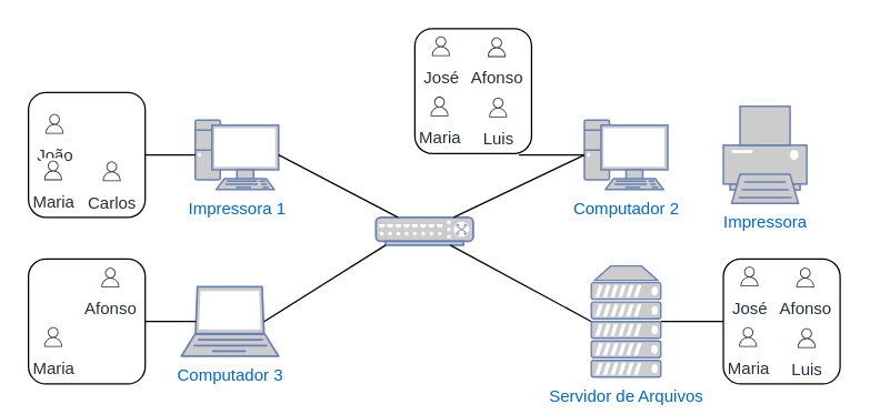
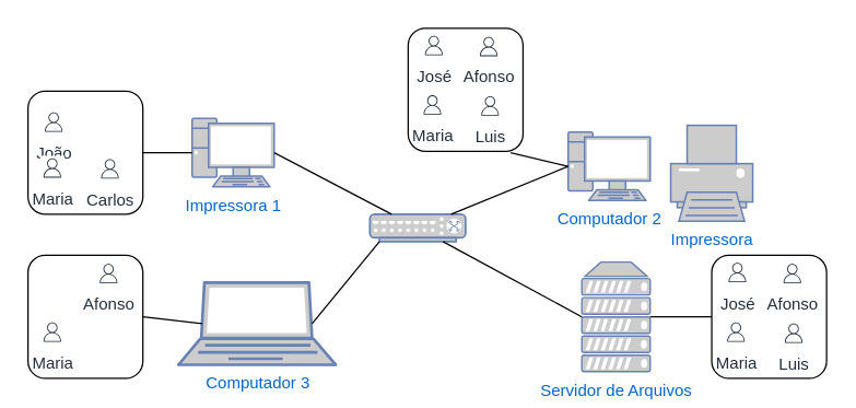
  <mxCell id="0" />
  <mxCell id="1" parent="0" />
  <mxCell id="2" value="Impressora 1" style="fontColor=#0066CC;verticalAlign=top;verticalLabelPosition=bottom;labelPosition=center;align=center;html=1;outlineConnect=0;fillColor=#CCCCCC;strokeColor=#6881B3;gradientColor=none;gradientDirection=north;strokeWidth=2;shape=mxgraph.networks.pc;" vertex="1" parent="1"><mxGeometry x="140" y="86" width="60" height="50" as="geometry" /></mxCell>
- <mxCell id="3" value="Computador 2" style="fontColor=#0066CC;verticalAlign=top;verticalLabelPosition=bottom;labelPosition=center;align=center;html=1;outlineConnect=0;fillColor=#CCCCCC;strokeColor=#6881B3;gradientColor=none;gradientDirection=north;strokeWidth=2;shape=mxgraph.networks.pc;" vertex="1" parent="1"><mxGeometry x="420" y="86" width="60" height="50" as="geometry" /></mxCell>
+ <mxCell id="3" value="Computador 2" style="fontColor=#0066CC;verticalAlign=top;verticalLabelPosition=bottom;labelPosition=center;align=center;html=1;outlineConnect=0;fillColor=#CCCCCC;strokeColor=#6881B3;gradientColor=none;gradientDirection=north;strokeWidth=2;shape=mxgraph.networks.pc;" vertex="1" parent="1"><mxGeometry x="415" y="96" width="60" height="50" as="geometry" /></mxCell>
  <mxCell id="4" value="" style="fontColor=#0066CC;verticalAlign=top;verticalLabelPosition=bottom;labelPosition=center;align=center;html=1;outlineConnect=0;fillColor=#CCCCCC;strokeColor=#6881B3;gradientColor=none;gradientDirection=north;strokeWidth=2;shape=mxgraph.networks.switch;" vertex="1" parent="1"><mxGeometry x="270" y="156" width="70" height="20" as="geometry" /></mxCell>
- <mxCell id="5" value="Computador 3" style="fontColor=#0066CC;verticalAlign=top;verticalLabelPosition=bottom;labelPosition=center;align=center;html=1;outlineConnect=0;fillColor=#CCCCCC;strokeColor=#6881B3;gradientColor=none;gradientDirection=north;strokeWidth=2;shape=mxgraph.networks.laptop;" vertex="1" parent="1"><mxGeometry x="130" y="206" width="70" height="50" as="geometry" /></mxCell>
+ <mxCell id="5" value="Computador 3" style="fontColor=#0066CC;verticalAlign=top;verticalLabelPosition=bottom;labelPosition=center;align=center;html=1;outlineConnect=0;fillColor=#CCCCCC;strokeColor=#6881B3;gradientColor=none;gradientDirection=north;strokeWidth=2;shape=mxgraph.networks.laptop;" vertex="1" parent="1"><mxGeometry x="130" y="206" width="115" height="60" as="geometry" /></mxCell>
  <mxCell id="6" value="" style="endArrow=none;html=1;rounded=0;entryX=0.85;entryY=0.5;entryDx=0;entryDy=0;entryPerimeter=0;exitX=0.1;exitY=1;exitDx=0;exitDy=0;exitPerimeter=0;" edge="1" parent="1" source="4" target="5"><mxGeometry width="50" height="50" relative="1" as="geometry"><mxPoint x="340" y="376" as="sourcePoint" /><mxPoint x="390" y="326" as="targetPoint" /></mxGeometry></mxCell>
  <mxCell id="7" value="" style="endArrow=none;html=1;rounded=0;entryX=0;entryY=0.5;entryDx=0;entryDy=0;entryPerimeter=0;" edge="1" parent="1" source="4" target="3"><mxGeometry width="50" height="50" relative="1" as="geometry"><mxPoint x="315" y="131" as="sourcePoint" /><mxPoint x="200" y="241" as="targetPoint" /></mxGeometry></mxCell>
  <mxCell id="8" value="Servidor de Arquivos" style="fontColor=#0066CC;verticalAlign=top;verticalLabelPosition=bottom;labelPosition=center;align=center;html=1;outlineConnect=0;fillColor=#CCCCCC;strokeColor=#6881B3;gradientColor=none;gradientDirection=north;strokeWidth=2;shape=mxgraph.networks.server;" vertex="1" parent="1"><mxGeometry x="425" y="191" width="50" height="80" as="geometry" /></mxCell>
  <mxCell id="9" value="" style="endArrow=none;html=1;rounded=0;entryX=0;entryY=0.5;entryDx=0;entryDy=0;entryPerimeter=0;" edge="1" parent="1" source="4" target="8"><mxGeometry width="50" height="50" relative="1" as="geometry"><mxPoint x="315" y="131" as="sourcePoint" /><mxPoint x="200" y="241" as="targetPoint" /></mxGeometry></mxCell>
  <mxCell id="10" value="" style="endArrow=none;html=1;rounded=0;entryX=1;entryY=0.5;entryDx=0;entryDy=0;entryPerimeter=0;" edge="1" parent="1" source="4" target="2"><mxGeometry width="50" height="50" relative="1" as="geometry"><mxPoint x="315" y="156" as="sourcePoint" /><mxPoint x="430" y="121" as="targetPoint" /></mxGeometry></mxCell>
- <mxCell id="11" value="Impressora" style="fontColor=#0066CC;verticalAlign=top;verticalLabelPosition=bottom;labelPosition=center;align=center;html=1;outlineConnect=0;fillColor=#CCCCCC;strokeColor=#6881B3;gradientColor=none;gradientDirection=north;strokeWidth=2;shape=mxgraph.networks.printer;" vertex="1" parent="1"><mxGeometry x="520" y="76" width="60" height="70" as="geometry" /></mxCell>
+ <mxCell id="11" value="Impressora" style="fontColor=#0066CC;verticalAlign=top;verticalLabelPosition=bottom;labelPosition=center;align=center;html=1;outlineConnect=0;fillColor=#CCCCCC;strokeColor=#6881B3;gradientColor=none;gradientDirection=north;strokeWidth=2;shape=mxgraph.networks.printer;" vertex="1" parent="1"><mxGeometry x="490" y="91" width="60" height="70" as="geometry" /></mxCell>
  <mxCell id="12" value="" style="group" vertex="1" connectable="0" parent="1"><mxGeometry x="20" y="66" width="84" height="90" as="geometry" /></mxCell>
  <mxCell id="13" value="" style="rounded=1;whiteSpace=wrap;html=1;" vertex="1" parent="12"><mxGeometry width="84" height="90" as="geometry" /></mxCell>
  <mxCell id="14" value="João" style="sketch=0;outlineConnect=0;fontColor=#232F3E;gradientColor=none;strokeColor=#232F3E;fillColor=#ffffff;dashed=0;verticalLabelPosition=bottom;verticalAlign=top;align=center;html=1;fontSize=12;fontStyle=0;aspect=fixed;shape=mxgraph.aws4.resourceIcon;resIcon=mxgraph.aws4.user;" vertex="1" parent="12"><mxGeometry x="9.88" y="13.75" width="17.76" height="17.76" as="geometry" /></mxCell>
  <mxCell id="15" value="Maria" style="sketch=0;outlineConnect=0;fontColor=#232F3E;gradientColor=none;strokeColor=#232F3E;fillColor=#ffffff;dashed=0;verticalLabelPosition=bottom;verticalAlign=top;align=center;html=1;fontSize=12;fontStyle=0;aspect=fixed;shape=mxgraph.aws4.resourceIcon;resIcon=mxgraph.aws4.user;" vertex="1" parent="12"><mxGeometry x="8.88" y="47.25" width="17.76" height="17.76" as="geometry" /></mxCell>
  <mxCell id="16" value="Carlos" style="sketch=0;outlineConnect=0;fontColor=#232F3E;gradientColor=none;strokeColor=#232F3E;fillColor=#ffffff;dashed=0;verticalLabelPosition=bottom;verticalAlign=top;align=center;html=1;fontSize=12;fontStyle=0;aspect=fixed;shape=mxgraph.aws4.resourceIcon;resIcon=mxgraph.aws4.user;" vertex="1" parent="12"><mxGeometry x="51.04" y="48.0" width="17.76" height="17.76" as="geometry" /></mxCell>
  <mxCell id="17" value="" style="endArrow=none;html=1;rounded=0;entryX=1;entryY=0.5;entryDx=0;entryDy=0;exitX=0;exitY=0.5;exitDx=0;exitDy=0;exitPerimeter=0;" edge="1" parent="1" source="2" target="13"><mxGeometry width="50" height="50" relative="1" as="geometry"><mxPoint x="296" y="166" as="sourcePoint" /><mxPoint x="210" y="121" as="targetPoint" /></mxGeometry></mxCell>
  <mxCell id="18" value="" style="group" vertex="1" connectable="0" parent="1"><mxGeometry x="20" y="186" width="84" height="90" as="geometry" /></mxCell>
  <mxCell id="19" value="" style="rounded=1;whiteSpace=wrap;html=1;" vertex="1" parent="18"><mxGeometry width="84" height="90" as="geometry" /></mxCell>
  <mxCell id="20" value="Afonso" style="sketch=0;outlineConnect=0;fontColor=#232F3E;gradientColor=none;strokeColor=#232F3E;fillColor=#ffffff;dashed=0;verticalLabelPosition=bottom;verticalAlign=top;align=center;html=1;fontSize=12;fontStyle=0;aspect=fixed;shape=mxgraph.aws4.resourceIcon;resIcon=mxgraph.aws4.user;" vertex="1" parent="18"><mxGeometry x="50.04" y="4.5" width="17.76" height="17.76" as="geometry" /></mxCell>
  <mxCell id="21" value="Maria" style="sketch=0;outlineConnect=0;fontColor=#232F3E;gradientColor=none;strokeColor=#232F3E;fillColor=#ffffff;dashed=0;verticalLabelPosition=bottom;verticalAlign=top;align=center;html=1;fontSize=12;fontStyle=0;aspect=fixed;shape=mxgraph.aws4.resourceIcon;resIcon=mxgraph.aws4.user;" vertex="1" parent="18"><mxGeometry x="8.88" y="47.25" width="17.76" height="17.76" as="geometry" /></mxCell>
  <mxCell id="22" value="" style="endArrow=none;html=1;rounded=0;entryX=1;entryY=0.5;entryDx=0;entryDy=0;exitX=0.15;exitY=0.5;exitDx=0;exitDy=0;exitPerimeter=0;" edge="1" parent="1" source="5" target="19"><mxGeometry width="50" height="50" relative="1" as="geometry"><mxPoint x="150" y="121" as="sourcePoint" /><mxPoint x="114" y="121" as="targetPoint" /></mxGeometry></mxCell>
  <mxCell id="23" value="" style="group" vertex="1" connectable="0" parent="1"><mxGeometry x="298" y="20" width="84" height="90" as="geometry" /></mxCell>
  <mxCell id="24" value="" style="rounded=1;whiteSpace=wrap;html=1;" vertex="1" parent="23"><mxGeometry width="84" height="90" as="geometry" /></mxCell>
  <mxCell id="25" value="José" style="sketch=0;outlineConnect=0;fontColor=#232F3E;gradientColor=none;strokeColor=#232F3E;fillColor=#ffffff;dashed=0;verticalLabelPosition=bottom;verticalAlign=top;align=center;html=1;fontSize=12;fontStyle=0;aspect=fixed;shape=mxgraph.aws4.resourceIcon;resIcon=mxgraph.aws4.user;" vertex="1" parent="23"><mxGeometry x="9.88" y="3.75" width="17.76" height="17.76" as="geometry" /></mxCell>
  <mxCell id="26" value="Afonso" style="sketch=0;outlineConnect=0;fontColor=#232F3E;gradientColor=none;strokeColor=#232F3E;fillColor=#ffffff;dashed=0;verticalLabelPosition=bottom;verticalAlign=top;align=center;html=1;fontSize=12;fontStyle=0;aspect=fixed;shape=mxgraph.aws4.resourceIcon;resIcon=mxgraph.aws4.user;" vertex="1" parent="23"><mxGeometry x="50.04" y="4.5" width="17.76" height="17.76" as="geometry" /></mxCell>
  <mxCell id="27" value="Maria" style="sketch=0;outlineConnect=0;fontColor=#232F3E;gradientColor=none;strokeColor=#232F3E;fillColor=#ffffff;dashed=0;verticalLabelPosition=bottom;verticalAlign=top;align=center;html=1;fontSize=12;fontStyle=0;aspect=fixed;shape=mxgraph.aws4.resourceIcon;resIcon=mxgraph.aws4.user;" vertex="1" parent="23"><mxGeometry x="8.88" y="47.25" width="17.76" height="17.76" as="geometry" /></mxCell>
  <mxCell id="28" value="Luis" style="sketch=0;outlineConnect=0;fontColor=#232F3E;gradientColor=none;strokeColor=#232F3E;fillColor=#ffffff;dashed=0;verticalLabelPosition=bottom;verticalAlign=top;align=center;html=1;fontSize=12;fontStyle=0;aspect=fixed;shape=mxgraph.aws4.resourceIcon;resIcon=mxgraph.aws4.user;" vertex="1" parent="23"><mxGeometry x="51.04" y="48.0" width="17.76" height="17.76" as="geometry" /></mxCell>
  <mxCell id="29" value="" style="endArrow=none;html=1;rounded=0;entryX=0.893;entryY=1.011;entryDx=0;entryDy=0;exitX=0;exitY=0.5;exitDx=0;exitDy=0;exitPerimeter=0;entryPerimeter=0;" edge="1" parent="1" source="3" target="24"><mxGeometry width="50" height="50" relative="1" as="geometry"><mxPoint x="150" y="121" as="sourcePoint" /><mxPoint x="114" y="121" as="targetPoint" /></mxGeometry></mxCell>
  <mxCell id="30" value="" style="group" vertex="1" connectable="0" parent="1"><mxGeometry x="520" y="186" width="84" height="90" as="geometry" /></mxCell>
  <mxCell id="31" value="" style="rounded=1;whiteSpace=wrap;html=1;" vertex="1" parent="30"><mxGeometry width="84" height="90" as="geometry" /></mxCell>
  <mxCell id="32" value="José" style="sketch=0;outlineConnect=0;fontColor=#232F3E;gradientColor=none;strokeColor=#232F3E;fillColor=#ffffff;dashed=0;verticalLabelPosition=bottom;verticalAlign=top;align=center;html=1;fontSize=12;fontStyle=0;aspect=fixed;shape=mxgraph.aws4.resourceIcon;resIcon=mxgraph.aws4.user;" vertex="1" parent="30"><mxGeometry x="9.88" y="3.75" width="17.76" height="17.76" as="geometry" /></mxCell>
  <mxCell id="33" value="Afonso" style="sketch=0;outlineConnect=0;fontColor=#232F3E;gradientColor=none;strokeColor=#232F3E;fillColor=#ffffff;dashed=0;verticalLabelPosition=bottom;verticalAlign=top;align=center;html=1;fontSize=12;fontStyle=0;aspect=fixed;shape=mxgraph.aws4.resourceIcon;resIcon=mxgraph.aws4.user;" vertex="1" parent="30"><mxGeometry x="50.04" y="4.5" width="17.76" height="17.76" as="geometry" /></mxCell>
  <mxCell id="34" value="Maria" style="sketch=0;outlineConnect=0;fontColor=#232F3E;gradientColor=none;strokeColor=#232F3E;fillColor=#ffffff;dashed=0;verticalLabelPosition=bottom;verticalAlign=top;align=center;html=1;fontSize=12;fontStyle=0;aspect=fixed;shape=mxgraph.aws4.resourceIcon;resIcon=mxgraph.aws4.user;" vertex="1" parent="30"><mxGeometry x="8.88" y="47.25" width="17.76" height="17.76" as="geometry" /></mxCell>
  <mxCell id="35" value="Luis" style="sketch=0;outlineConnect=0;fontColor=#232F3E;gradientColor=none;strokeColor=#232F3E;fillColor=#ffffff;dashed=0;verticalLabelPosition=bottom;verticalAlign=top;align=center;html=1;fontSize=12;fontStyle=0;aspect=fixed;shape=mxgraph.aws4.resourceIcon;resIcon=mxgraph.aws4.user;" vertex="1" parent="30"><mxGeometry x="51.04" y="48.0" width="17.76" height="17.76" as="geometry" /></mxCell>
  <mxCell id="36" value="" style="endArrow=none;html=1;rounded=0;entryX=0;entryY=0.5;entryDx=0;entryDy=0;exitX=1;exitY=0.5;exitDx=0;exitDy=0;exitPerimeter=0;" edge="1" parent="1" source="8" target="31"><mxGeometry width="50" height="50" relative="1" as="geometry"><mxPoint x="430" y="121" as="sourcePoint" /><mxPoint x="383" y="121" as="targetPoint" /></mxGeometry></mxCell>
